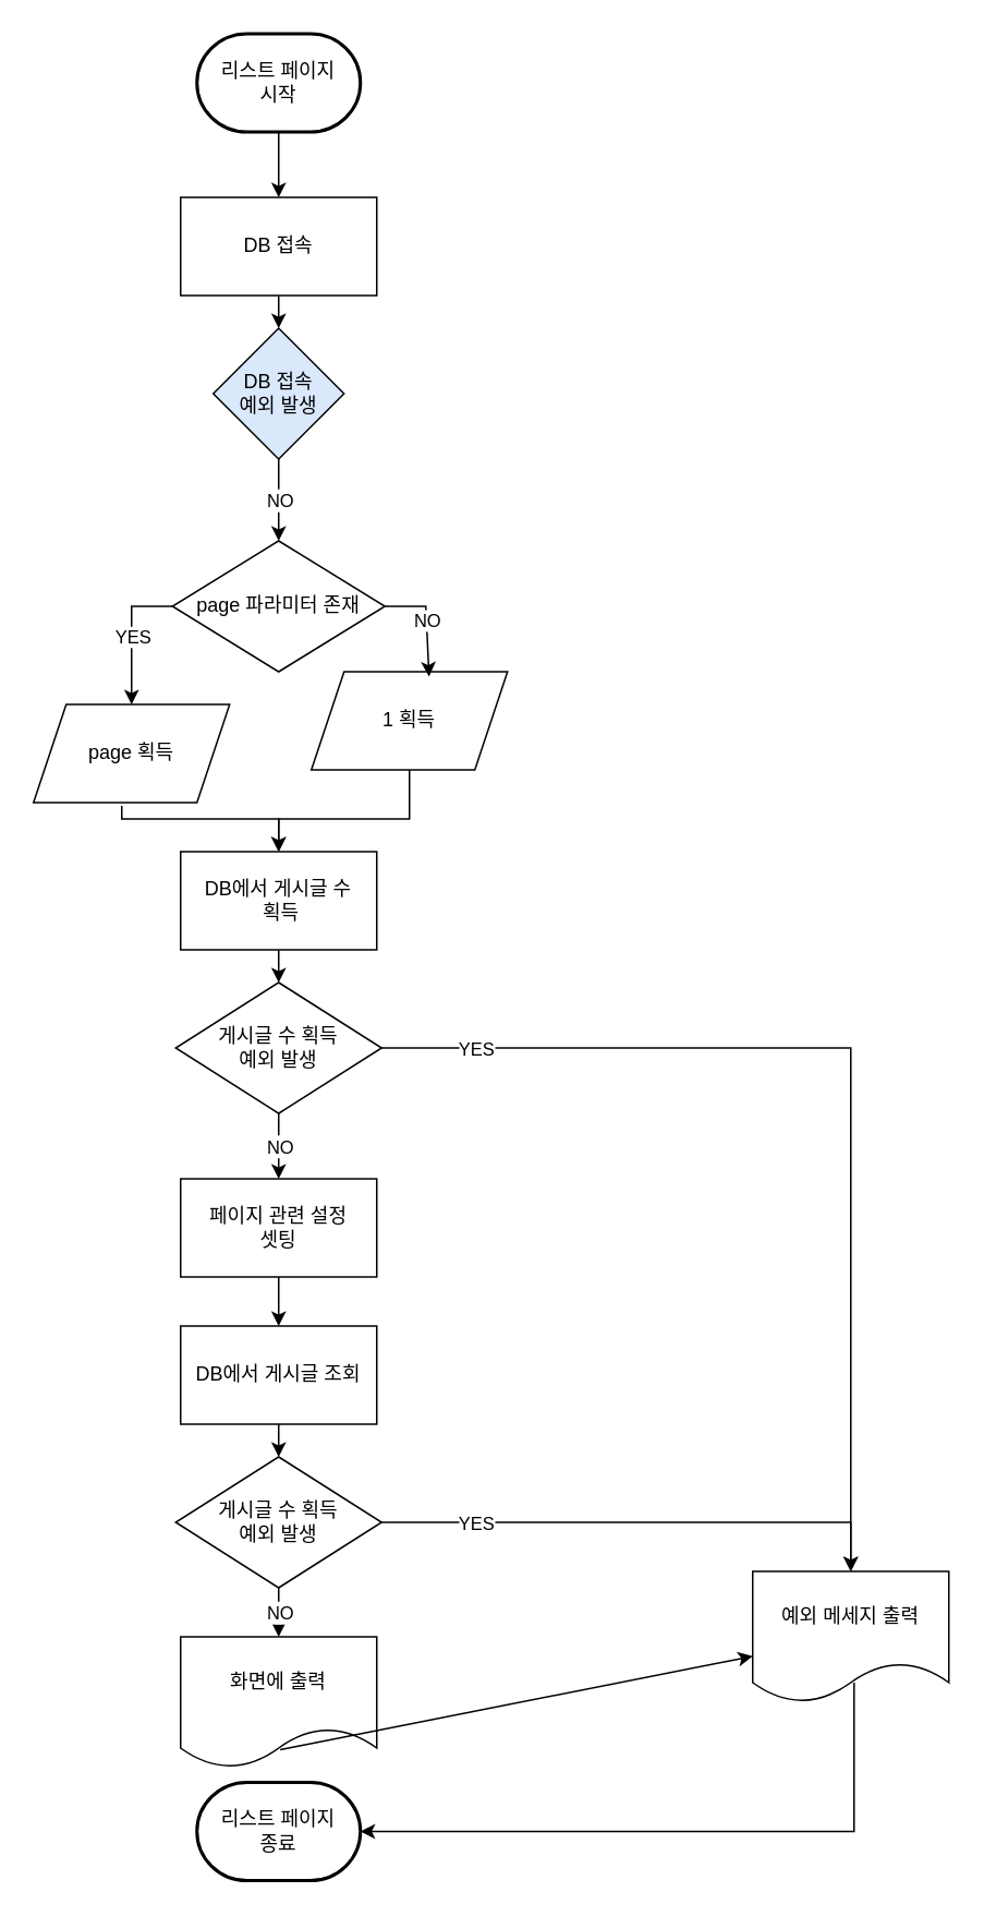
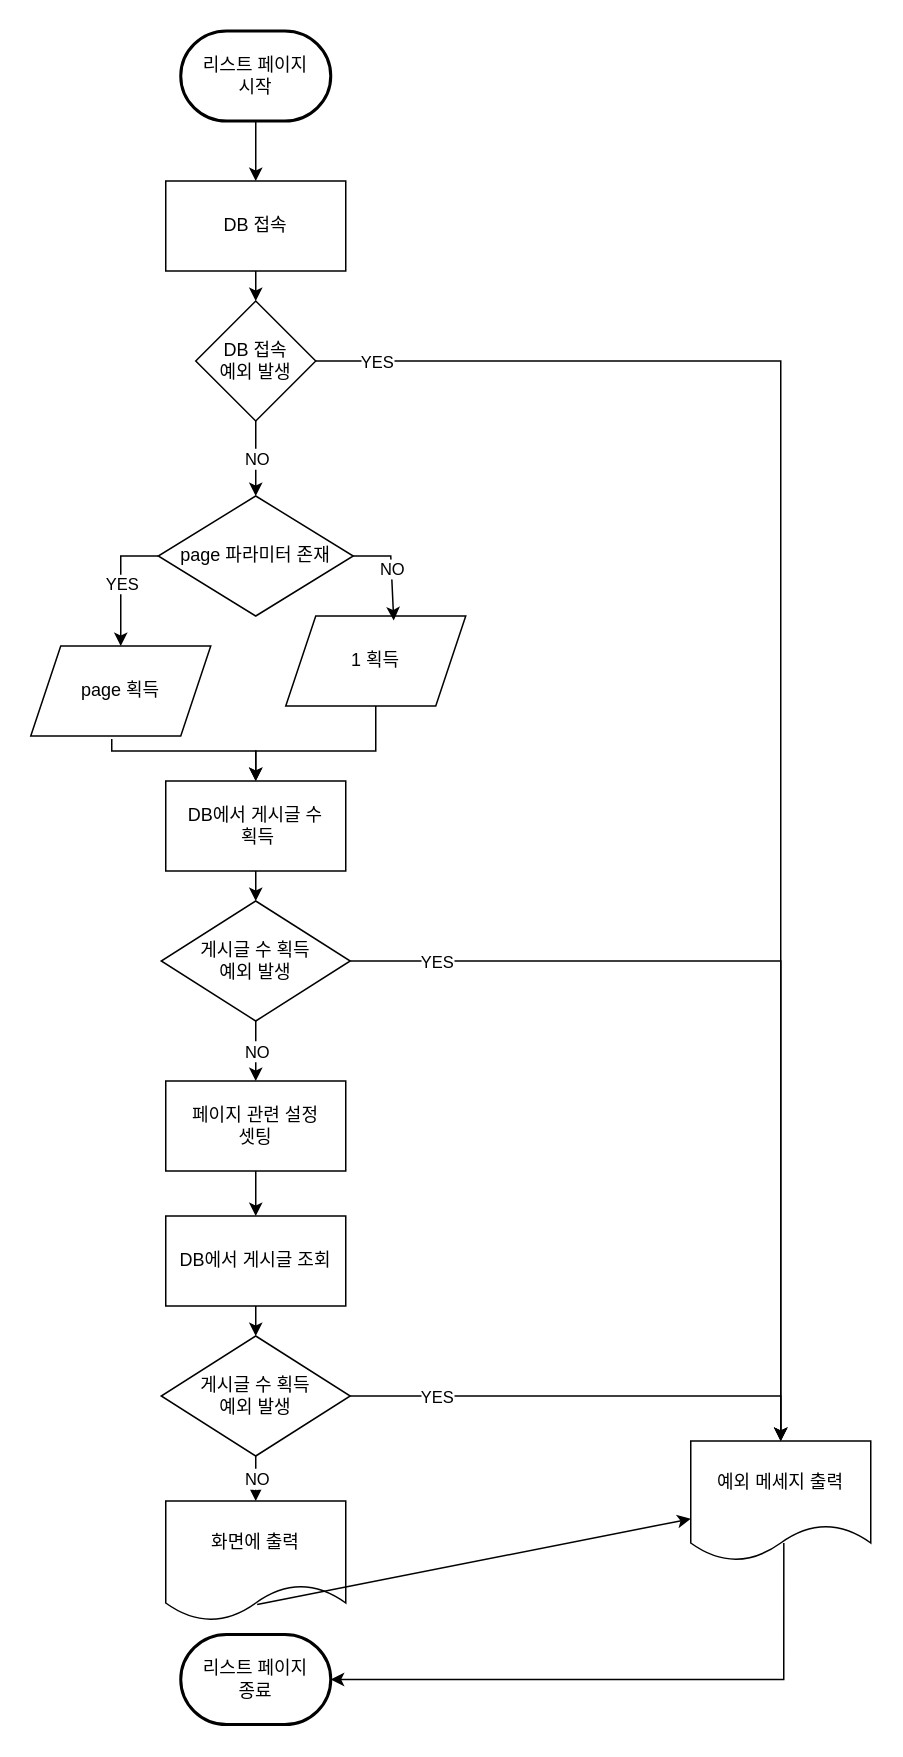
  <mxCell id="0" />
  <mxCell id="1" parent="0" />
  <mxCell id="2" value="리스트 페이지&lt;br&gt;시작" style="strokeWidth=2;html=1;shape=mxgraph.flowchart.terminator;whiteSpace=wrap;" vertex="1" parent="1"><mxGeometry x="120" y="20" width="100" height="60" as="geometry" /></mxCell>
  <mxCell id="3" value="DB 접속" style="rounded=0;whiteSpace=wrap;html=1;" vertex="1" parent="1"><mxGeometry x="110" y="120" width="120" height="60" as="geometry" /></mxCell>
  <mxCell id="4" value="" style="endArrow=classic;html=1;rounded=0;exitX=0.5;exitY=1;exitDx=0;exitDy=0;exitPerimeter=0;entryX=0.5;entryY=0;entryDx=0;entryDy=0;" edge="1" parent="1" source="2" target="3"><mxGeometry width="50" height="50" relative="1" as="geometry"><mxPoint x="126" y="380" as="sourcePoint" /><mxPoint x="176" y="330" as="targetPoint" /></mxGeometry></mxCell>
- <mxCell id="5" value="DB 접속&lt;div&gt;예외 발생&lt;/div&gt;" style="rhombus;whiteSpace=wrap;html=1;fillColor=#dae8fc;" vertex="1" parent="1"><mxGeometry x="130" y="200" width="80" height="80" as="geometry" /></mxCell>
+ <mxCell id="5" value="DB 접속&lt;div&gt;예외 발생&lt;/div&gt;" style="rhombus;whiteSpace=wrap;html=1;" vertex="1" parent="1"><mxGeometry x="130" y="200" width="80" height="80" as="geometry" /></mxCell>
  <mxCell id="6" value="" style="endArrow=classic;html=1;rounded=0;exitX=0.5;exitY=1;exitDx=0;exitDy=0;entryX=0.5;entryY=0;entryDx=0;entryDy=0;" edge="1" parent="1" source="3" target="5"><mxGeometry width="50" height="50" relative="1" as="geometry"><mxPoint x="126" y="380" as="sourcePoint" /><mxPoint x="176" y="330" as="targetPoint" /></mxGeometry></mxCell>
  <mxCell id="7" value="예외 메세지 출력" style="shape=document;whiteSpace=wrap;html=1;boundedLbl=1;" vertex="1" parent="1"><mxGeometry x="460" y="960" width="120" height="80" as="geometry" /></mxCell>
  <mxCell id="8" value="리스트 페이지&lt;br&gt;종료" style="strokeWidth=2;html=1;shape=mxgraph.flowchart.terminator;whiteSpace=wrap;" vertex="1" parent="1"><mxGeometry x="120" y="1089" width="100" height="60" as="geometry" /></mxCell>
  <mxCell id="9" value="" style="endArrow=classic;html=1;rounded=0;exitX=0.517;exitY=0.85;exitDx=0;exitDy=0;exitPerimeter=0;entryX=1;entryY=0.5;entryDx=0;entryDy=0;entryPerimeter=0;" edge="1" parent="1" source="7" target="8"><mxGeometry width="50" height="50" relative="1" as="geometry"><mxPoint x="340" y="510" as="sourcePoint" /><mxPoint x="390" y="460" as="targetPoint" /><Array as="points"><mxPoint x="522" y="1119" /></Array></mxGeometry></mxCell>
  <mxCell id="10" value="page 획득" style="shape=parallelogram;perimeter=parallelogramPerimeter;whiteSpace=wrap;html=1;fixedSize=1;" vertex="1" parent="1"><mxGeometry x="20" y="430" width="120" height="60" as="geometry" /></mxCell>
  <mxCell id="11" value="page 파라미터 존재" style="rhombus;whiteSpace=wrap;html=1;" vertex="1" parent="1"><mxGeometry x="105" y="330" width="130" height="80" as="geometry" /></mxCell>
  <mxCell id="12" value="1 획득" style="shape=parallelogram;perimeter=parallelogramPerimeter;whiteSpace=wrap;html=1;fixedSize=1;" vertex="1" parent="1"><mxGeometry x="190" y="410" width="120" height="60" as="geometry" /></mxCell>
  <mxCell id="13" value="" style="endArrow=classic;html=1;rounded=0;exitX=0;exitY=0.5;exitDx=0;exitDy=0;entryX=0.5;entryY=0;entryDx=0;entryDy=0;" edge="1" parent="1" source="11" target="10"><mxGeometry relative="1" as="geometry"><mxPoint x="310" y="420" as="sourcePoint" /><mxPoint x="410" y="420" as="targetPoint" /><Array as="points"><mxPoint x="80" y="370" /></Array></mxGeometry></mxCell>
  <mxCell id="14" value="YES" style="edgeLabel;resizable=0;html=1;;align=center;verticalAlign=middle;" connectable="0" vertex="1" parent="13"><mxGeometry relative="1" as="geometry" /></mxCell>
  <mxCell id="15" value="no" style="endArrow=classic;html=1;rounded=0;exitX=1;exitY=0.5;exitDx=0;exitDy=0;entryX=0.6;entryY=0.05;entryDx=0;entryDy=0;entryPerimeter=0;" edge="1" parent="1" source="11" target="12"><mxGeometry relative="1" as="geometry"><mxPoint x="310" y="420" as="sourcePoint" /><mxPoint x="410" y="420" as="targetPoint" /><Array as="points"><mxPoint x="260" y="370" /></Array></mxGeometry></mxCell>
  <mxCell id="16" value="NO" style="edgeLabel;resizable=0;html=1;;align=center;verticalAlign=middle;" connectable="0" vertex="1" parent="15"><mxGeometry relative="1" as="geometry" /></mxCell>
+ <mxCell id="17" value="" style="endArrow=classic;html=1;rounded=0;exitX=1;exitY=0.5;exitDx=0;exitDy=0;entryX=0.5;entryY=0;entryDx=0;entryDy=0;" edge="1" parent="1" source="5" target="7"><mxGeometry relative="1" as="geometry"><mxPoint x="405" y="290" as="sourcePoint" /><mxPoint x="370" y="350" as="targetPoint" /><Array as="points"><mxPoint x="520" y="240" /></Array></mxGeometry></mxCell>
+ <mxCell id="18" value="YES" style="edgeLabel;resizable=0;html=1;;align=center;verticalAlign=middle;" connectable="0" vertex="1" parent="17"><mxGeometry relative="1" as="geometry"><mxPoint x="-270" y="-205" as="offset" /></mxGeometry></mxCell>
  <mxCell id="19" value="no" style="endArrow=classic;html=1;rounded=0;exitX=0.5;exitY=1;exitDx=0;exitDy=0;entryX=0.5;entryY=0;entryDx=0;entryDy=0;" edge="1" parent="1" source="5" target="11"><mxGeometry relative="1" as="geometry"><mxPoint x="330" y="260" as="sourcePoint" /><mxPoint x="357" y="323" as="targetPoint" /><Array as="points" /></mxGeometry></mxCell>
  <mxCell id="20" value="NO" style="edgeLabel;resizable=0;html=1;;align=center;verticalAlign=middle;" connectable="0" vertex="1" parent="19"><mxGeometry relative="1" as="geometry" /></mxCell>
  <mxCell id="21" value="DB에서 게시글 수&lt;div&gt;&lt;span style=&quot;background-color: initial;&quot;&gt;&amp;nbsp;획득&lt;/span&gt;&lt;/div&gt;" style="rounded=0;whiteSpace=wrap;html=1;" vertex="1" parent="1"><mxGeometry x="110" y="520" width="120" height="60" as="geometry" /></mxCell>
  <mxCell id="22" value="" style="endArrow=classic;html=1;rounded=0;exitX=0.45;exitY=1.033;exitDx=0;exitDy=0;exitPerimeter=0;entryX=0.5;entryY=0;entryDx=0;entryDy=0;" edge="1" parent="1" source="10" target="21"><mxGeometry width="50" height="50" relative="1" as="geometry"><mxPoint x="320" y="570" as="sourcePoint" /><mxPoint x="370" y="520" as="targetPoint" /><Array as="points"><mxPoint x="74" y="500" /><mxPoint x="170" y="500" /></Array></mxGeometry></mxCell>
  <mxCell id="23" value="" style="endArrow=classic;html=1;rounded=0;exitX=0.5;exitY=1;exitDx=0;exitDy=0;entryX=0.5;entryY=0;entryDx=0;entryDy=0;" edge="1" parent="1" source="12" target="21"><mxGeometry width="50" height="50" relative="1" as="geometry"><mxPoint x="320" y="500" as="sourcePoint" /><mxPoint x="416" y="548" as="targetPoint" /><Array as="points"><mxPoint x="250" y="500" /><mxPoint x="170" y="500" /></Array></mxGeometry></mxCell>
  <mxCell id="24" value="페이지 관련 설정&lt;div&gt;셋팅&lt;/div&gt;" style="rounded=0;whiteSpace=wrap;html=1;" vertex="1" parent="1"><mxGeometry x="110" y="720" width="120" height="60" as="geometry" /></mxCell>
  <mxCell id="25" value="DB에서 게시글 조회" style="rounded=0;whiteSpace=wrap;html=1;" vertex="1" parent="1"><mxGeometry x="110" y="810" width="120" height="60" as="geometry" /></mxCell>
  <mxCell id="26" value="" style="endArrow=classic;html=1;rounded=0;exitX=0.5;exitY=1;exitDx=0;exitDy=0;entryX=0.5;entryY=0;entryDx=0;entryDy=0;" edge="1" parent="1" source="24" target="25"><mxGeometry width="50" height="50" relative="1" as="geometry"><mxPoint x="340" y="820" as="sourcePoint" /><mxPoint x="390" y="770" as="targetPoint" /></mxGeometry></mxCell>
  <mxCell id="27" value="화면에 출력" style="shape=document;whiteSpace=wrap;html=1;boundedLbl=1;" vertex="1" parent="1"><mxGeometry x="110" y="1000" width="120" height="80" as="geometry" /></mxCell>
  <mxCell id="28" value="" style="endArrow=classic;html=1;rounded=0;exitX=0.5;exitY=1;exitDx=0;exitDy=0;entryX=0.5;entryY=0;entryDx=0;entryDy=0;" edge="1" parent="1" source="25" target="36"><mxGeometry width="50" height="50" relative="1" as="geometry"><mxPoint x="180" y="790" as="sourcePoint" /><mxPoint x="180" y="820" as="targetPoint" /></mxGeometry></mxCell>
  <mxCell id="29" value="" style="endArrow=classic;html=1;rounded=0;exitX=0.508;exitY=0.863;exitDx=0;exitDy=0;exitPerimeter=0;" edge="1" parent="1" source="27" target="7"><mxGeometry width="50" height="50" relative="1" as="geometry"><mxPoint x="170" y="1059" as="sourcePoint" /><mxPoint x="390" y="849" as="targetPoint" /></mxGeometry></mxCell>
  <mxCell id="30" value="게시글 수 획득&lt;div&gt;예외 발생&lt;/div&gt;" style="rhombus;whiteSpace=wrap;html=1;" vertex="1" parent="1"><mxGeometry x="107" y="600" width="126" height="80" as="geometry" /></mxCell>
  <mxCell id="31" value="" style="endArrow=classic;html=1;rounded=0;exitX=1;exitY=0.5;exitDx=0;exitDy=0;entryX=0.5;entryY=0;entryDx=0;entryDy=0;" edge="1" parent="1" source="30" target="7"><mxGeometry relative="1" as="geometry"><mxPoint x="260" y="535" as="sourcePoint" /><mxPoint x="570" y="1045" as="targetPoint" /><Array as="points"><mxPoint x="520" y="640" /></Array></mxGeometry></mxCell>
  <mxCell id="32" value="YES" style="edgeLabel;resizable=0;html=1;;align=center;verticalAlign=middle;" connectable="0" vertex="1" parent="31"><mxGeometry relative="1" as="geometry"><mxPoint x="-230" y="-17" as="offset" /></mxGeometry></mxCell>
  <mxCell id="33" value="no" style="endArrow=classic;html=1;rounded=0;exitX=0.5;exitY=1;exitDx=0;exitDy=0;entryX=0.5;entryY=0;entryDx=0;entryDy=0;" edge="1" parent="1" source="30" target="24"><mxGeometry relative="1" as="geometry"><mxPoint x="250" y="700" as="sourcePoint" /><mxPoint x="277" y="743" as="targetPoint" /><Array as="points" /></mxGeometry></mxCell>
  <mxCell id="34" value="NO" style="edgeLabel;resizable=0;html=1;;align=center;verticalAlign=middle;" connectable="0" vertex="1" parent="33"><mxGeometry relative="1" as="geometry" /></mxCell>
  <mxCell id="35" value="" style="endArrow=classic;html=1;rounded=0;entryX=0.5;entryY=0;entryDx=0;entryDy=0;exitX=0.5;exitY=1;exitDx=0;exitDy=0;" edge="1" parent="1" source="21" target="30"><mxGeometry width="50" height="50" relative="1" as="geometry"><mxPoint x="340" y="710" as="sourcePoint" /><mxPoint x="390" y="660" as="targetPoint" /></mxGeometry></mxCell>
  <mxCell id="36" value="게시글 수 획득&lt;div&gt;예외 발생&lt;/div&gt;" style="rhombus;whiteSpace=wrap;html=1;" vertex="1" parent="1"><mxGeometry x="107" y="890" width="126" height="80" as="geometry" /></mxCell>
  <mxCell id="37" value="" style="endArrow=classic;html=1;rounded=0;exitX=1;exitY=0.5;exitDx=0;exitDy=0;entryX=0.5;entryY=0;entryDx=0;entryDy=0;" edge="1" parent="1" source="36" target="7"><mxGeometry relative="1" as="geometry"><mxPoint x="453" y="705" as="sourcePoint" /><mxPoint x="713" y="1070" as="targetPoint" /><Array as="points"><mxPoint x="520" y="930" /></Array></mxGeometry></mxCell>
  <mxCell id="38" value="YES" style="edgeLabel;resizable=0;html=1;;align=center;verticalAlign=middle;" connectable="0" vertex="1" parent="37"><mxGeometry relative="1" as="geometry"><mxPoint x="-102" as="offset" /></mxGeometry></mxCell>
  <mxCell id="39" value="no" style="endArrow=classic;html=1;rounded=0;exitX=0.5;exitY=1;exitDx=0;exitDy=0;entryX=0.5;entryY=0;entryDx=0;entryDy=0;" edge="1" parent="1" source="36" target="27"><mxGeometry relative="1" as="geometry"><mxPoint x="443" y="870" as="sourcePoint" /><mxPoint x="363" y="890" as="targetPoint" /><Array as="points" /></mxGeometry></mxCell>
  <mxCell id="40" value="NO" style="edgeLabel;resizable=0;html=1;;align=center;verticalAlign=middle;" connectable="0" vertex="1" parent="39"><mxGeometry relative="1" as="geometry" /></mxCell>
